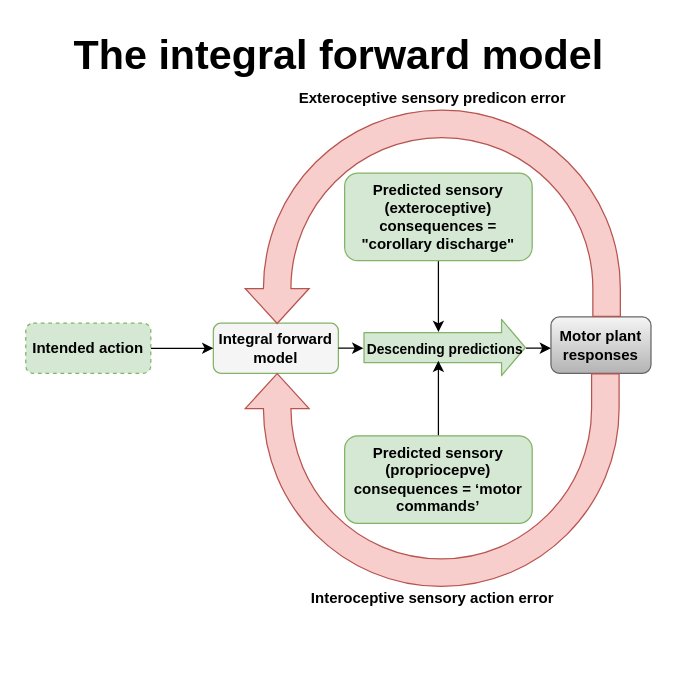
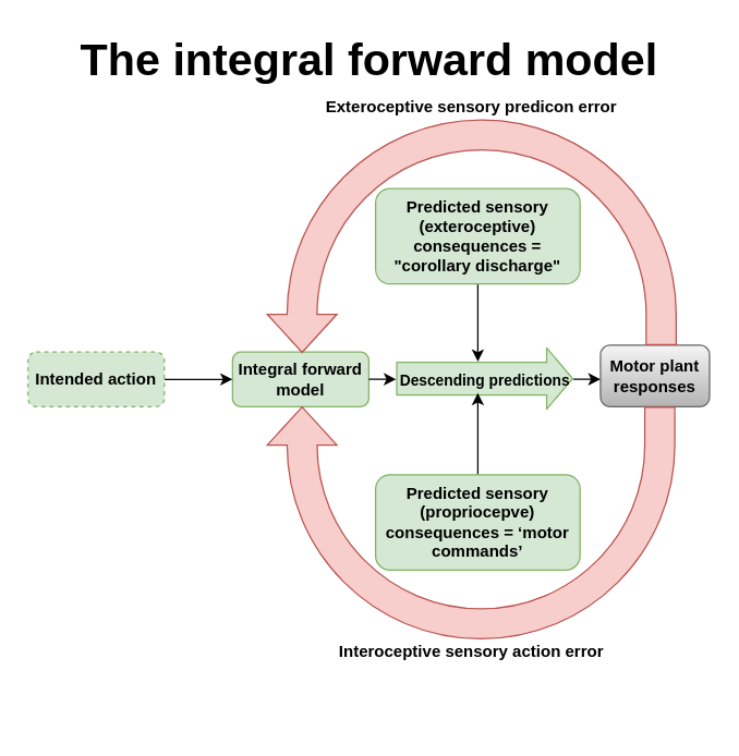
  <mxCell id="0" />
  <mxCell id="1" parent="0" />
- <mxCell id="2" value="&lt;b&gt;Integral forward model&lt;/b&gt;" style="rounded=1;whiteSpace=wrap;html=1;fillColor=#f5f5f5;strokeColor=#82b366;" parent="1" vertex="1"><mxGeometry x="170" y="258" width="100" height="40" as="geometry" /></mxCell>
+ <mxCell id="2" value="&lt;b&gt;Integral forward model&lt;/b&gt;" style="rounded=1;whiteSpace=wrap;html=1;fillColor=#d5e8d4;strokeColor=#82b366;" parent="1" vertex="1"><mxGeometry x="170" y="258" width="100" height="40" as="geometry" /></mxCell>
  <mxCell id="3" value="" style="shape=flexArrow;endArrow=classic;html=1;fillColor=#d5e8d4;strokeColor=#82b366;endSize=6;width=24;" parent="1" edge="1"><mxGeometry width="50" height="50" relative="1" as="geometry"><mxPoint x="290" y="277.41" as="sourcePoint" /><mxPoint x="420" y="277.41" as="targetPoint" /><Array as="points" /></mxGeometry></mxCell>
  <mxCell id="4" value="&lt;b&gt;Descending predictions&lt;/b&gt;" style="edgeLabel;html=1;align=center;verticalAlign=middle;resizable=0;points=[];labelBackgroundColor=none;" parent="3" vertex="1" connectable="0"><mxGeometry x="-0.38" y="2" relative="1" as="geometry"><mxPoint x="24.52" y="2.59" as="offset" /></mxGeometry></mxCell>
  <mxCell id="5" value="&lt;b&gt;Motor plant responses&lt;/b&gt;" style="rounded=1;whiteSpace=wrap;html=1;fillColor=#f5f5f5;strokeColor=#666666;gradientColor=#b3b3b3;" parent="1" vertex="1"><mxGeometry x="440" y="253" width="80" height="45" as="geometry" /></mxCell>
  <mxCell id="6" value="&lt;b&gt;&lt;font style=&quot;font-size: 33px&quot;&gt;The integral forward model&lt;/font&gt;&lt;/b&gt;" style="text;html=1;align=center;verticalAlign=middle;resizable=0;points=[];autosize=1;" parent="1" vertex="1"><mxGeometry x="50" y="28" width="440" height="30" as="geometry" /></mxCell>
  <mxCell id="7" value="" style="html=1;shadow=0;dashed=0;align=center;verticalAlign=middle;shape=mxgraph.arrows2.uTurnArrow;dy=11;arrowHead=51.11;dx2=27.98;rotation=-90;perimeterSpacing=0;flipH=1;fillColor=#f8cecc;strokeColor=#b85450;" parent="1" vertex="1"><mxGeometry x="263" y="20" width="165" height="300" as="geometry" /></mxCell>
  <mxCell id="8" value="" style="edgeStyle=orthogonalEdgeStyle;rounded=0;orthogonalLoop=1;jettySize=auto;html=1;endSize=6;" parent="1" source="9" edge="1"><mxGeometry relative="1" as="geometry"><mxPoint x="170" y="278" as="targetPoint" /></mxGeometry></mxCell>
  <mxCell id="9" value="&lt;b&gt;Intended action&lt;/b&gt;" style="rounded=1;whiteSpace=wrap;html=1;fillColor=#d5e8d4;strokeColor=#82b366;dashed=1;" parent="1" vertex="1"><mxGeometry x="20" y="258" width="100" height="40" as="geometry" /></mxCell>
  <mxCell id="10" value="&lt;b&gt;Exteroceptive sensory predicon error&lt;/b&gt;" style="text;html=1;align=center;verticalAlign=middle;resizable=0;points=[];autosize=1;" parent="1" vertex="1"><mxGeometry x="230" y="68" width="230" height="20" as="geometry" /></mxCell>
  <mxCell id="11" value="" style="html=1;shadow=0;dashed=0;align=center;verticalAlign=middle;shape=mxgraph.arrows2.uTurnArrow;dy=11;arrowHead=51.11;dx2=27.98;rotation=-90;perimeterSpacing=0;flipH=0;fillColor=#f8cecc;strokeColor=#b85450;" parent="1" vertex="1"><mxGeometry x="260" y="234" width="170" height="299" as="geometry" /></mxCell>
  <mxCell id="12" value="&lt;b&gt;Interoceptive sensory action error&lt;/b&gt;" style="text;html=1;align=center;verticalAlign=middle;resizable=0;points=[];autosize=1;" parent="1" vertex="1"><mxGeometry x="230" y="468" width="230" height="20" as="geometry" /></mxCell>
  <mxCell id="13" value="" style="edgeStyle=orthogonalEdgeStyle;rounded=0;orthogonalLoop=1;jettySize=auto;html=1;endSize=6;" parent="1" source="14" edge="1"><mxGeometry relative="1" as="geometry"><mxPoint x="350" y="265" as="targetPoint" /></mxGeometry></mxCell>
  <mxCell id="14" value="&lt;b&gt;Predicted sensory (exteroceptive)&lt;br&gt;consequences = &quot;corollary discharge&quot;&lt;/b&gt;" style="rounded=1;whiteSpace=wrap;html=1;fillColor=#d5e8d4;strokeColor=#82b366;" parent="1" vertex="1"><mxGeometry x="275" y="138" width="150" height="70" as="geometry" /></mxCell>
  <mxCell id="15" value="" style="edgeStyle=orthogonalEdgeStyle;rounded=0;orthogonalLoop=1;jettySize=auto;html=1;endSize=6;" parent="1" source="16" edge="1"><mxGeometry relative="1" as="geometry"><mxPoint x="350" y="288" as="targetPoint" /></mxGeometry></mxCell>
  <mxCell id="16" value="&lt;b&gt;&lt;span&gt;Predicted sensory (propriocepve)&lt;/span&gt;&lt;br&gt;&lt;span&gt;consequences = ‘motor commands’&lt;/span&gt;&lt;/b&gt;" style="rounded=1;whiteSpace=wrap;html=1;fillColor=#d5e8d4;strokeColor=#82b366;" parent="1" vertex="1"><mxGeometry x="275" y="348" width="150" height="70" as="geometry" /></mxCell>
  <mxCell id="17" value="" style="edgeStyle=orthogonalEdgeStyle;rounded=0;orthogonalLoop=1;jettySize=auto;html=1;endSize=6;" edge="1" parent="1"><mxGeometry relative="1" as="geometry"><mxPoint x="290" y="278" as="targetPoint" /><mxPoint x="270" y="277.9" as="sourcePoint" /></mxGeometry></mxCell>
  <mxCell id="18" value="" style="edgeStyle=orthogonalEdgeStyle;rounded=0;orthogonalLoop=1;jettySize=auto;html=1;endSize=6;" edge="1" parent="1"><mxGeometry relative="1" as="geometry"><mxPoint x="439.99" y="278" as="targetPoint" /><mxPoint x="419.99" y="277.9" as="sourcePoint" /></mxGeometry></mxCell>
